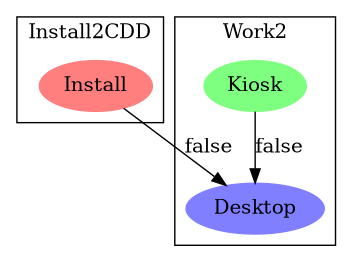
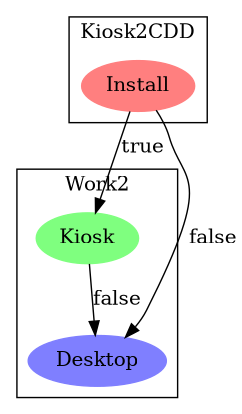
  digraph {
    fontname="DejaVu Serif"
    rankdir=TB
    node [fontname="DejaVu Serif" style=filled]
    edge [fontname="DejaVu Serif"]
    n1 [color="#ff7f7f" label=Install]
    n2 [color="#7fff7f" label=Kiosk]
    n3 [color="#7f7fff" label=Desktop]
    subgraph cluster_1 {
-     label=Install2CDD
+     label=Kiosk2CDD
      n1
    }
    subgraph cluster_2 {
      label=Work2
      n2
      n3
    }
+   n1 -> n2 [label=true]
    n1 -> n3 [label=false]
    n2 -> n3 [label=false]
  }
